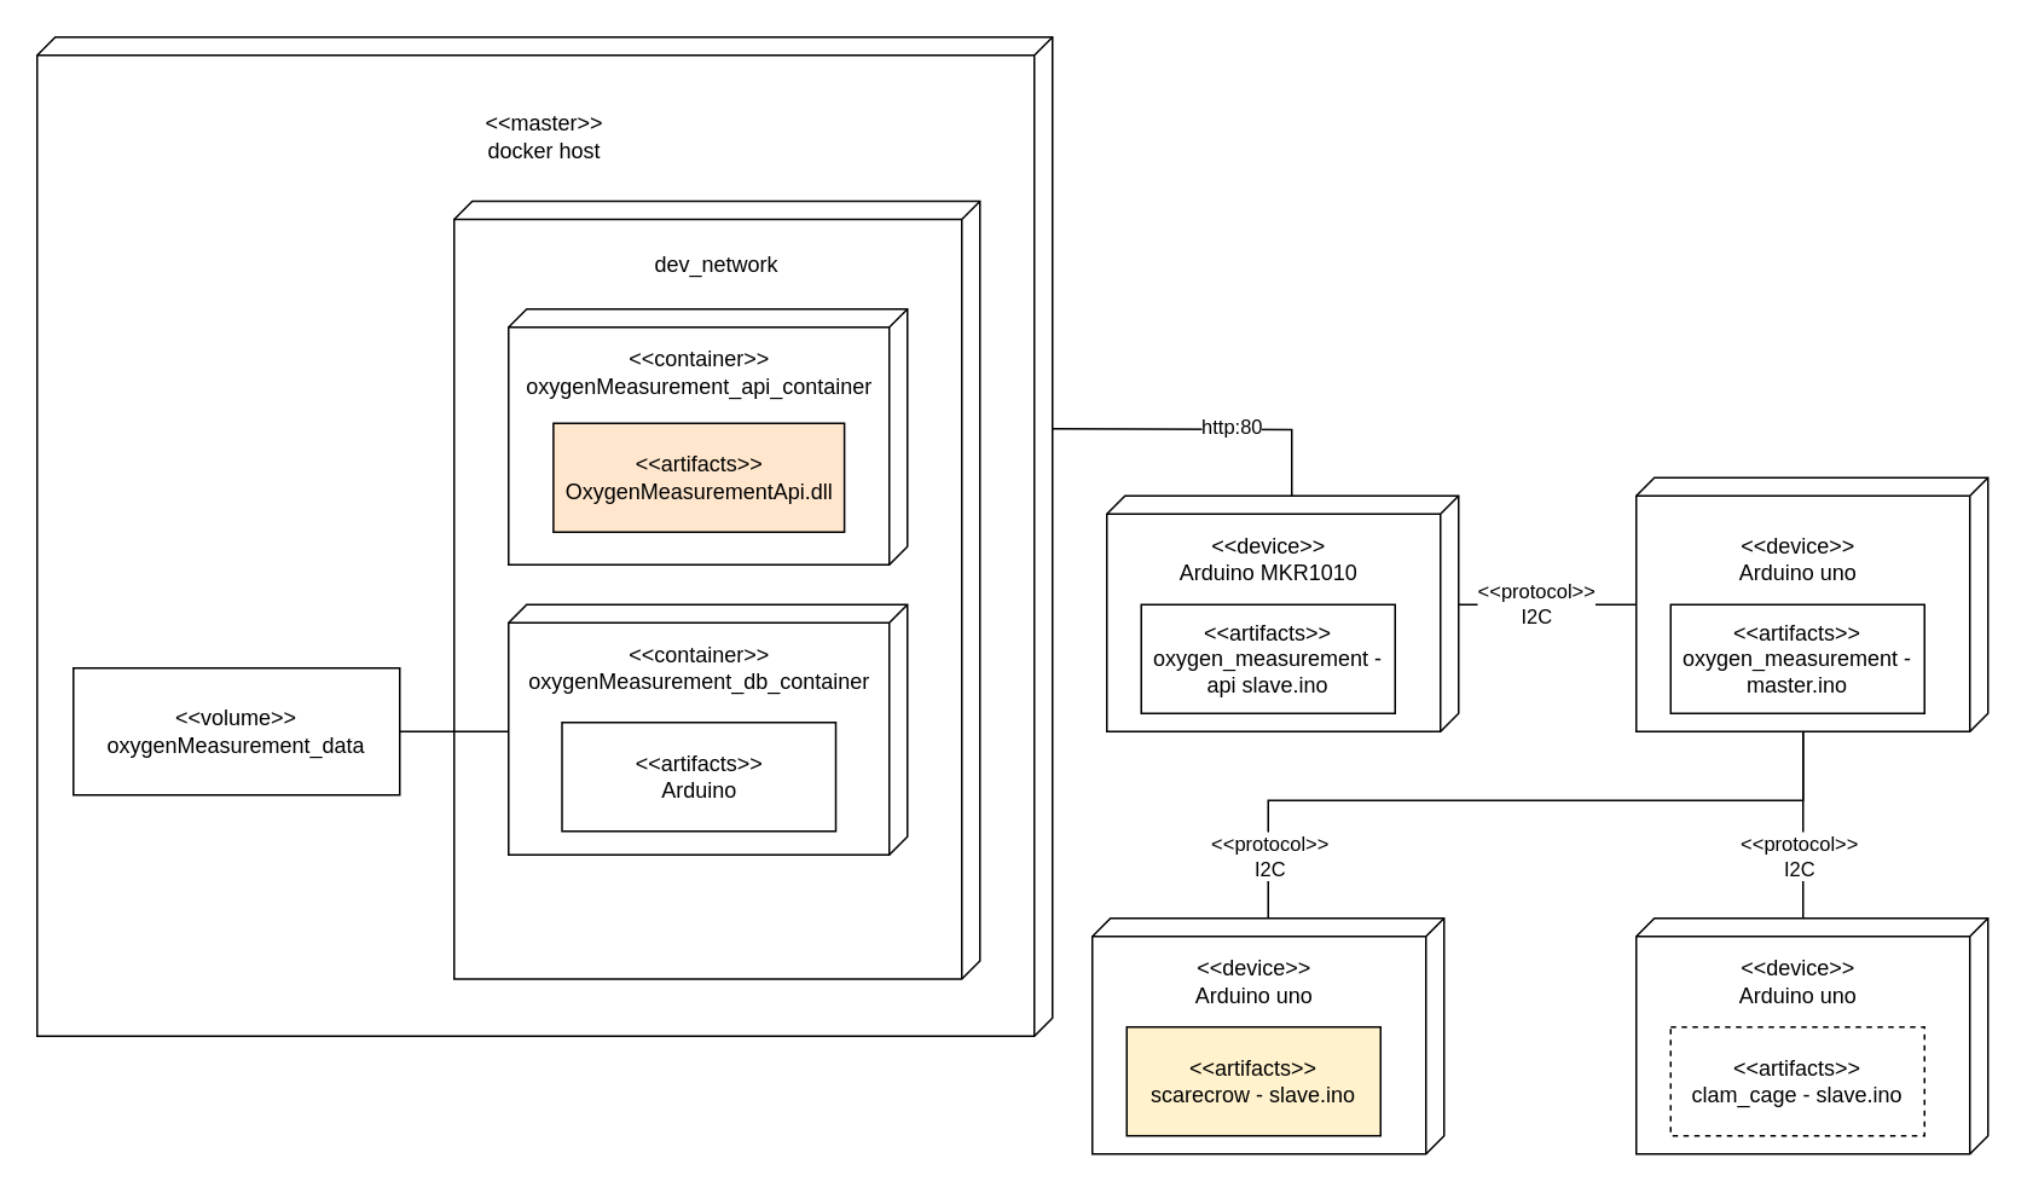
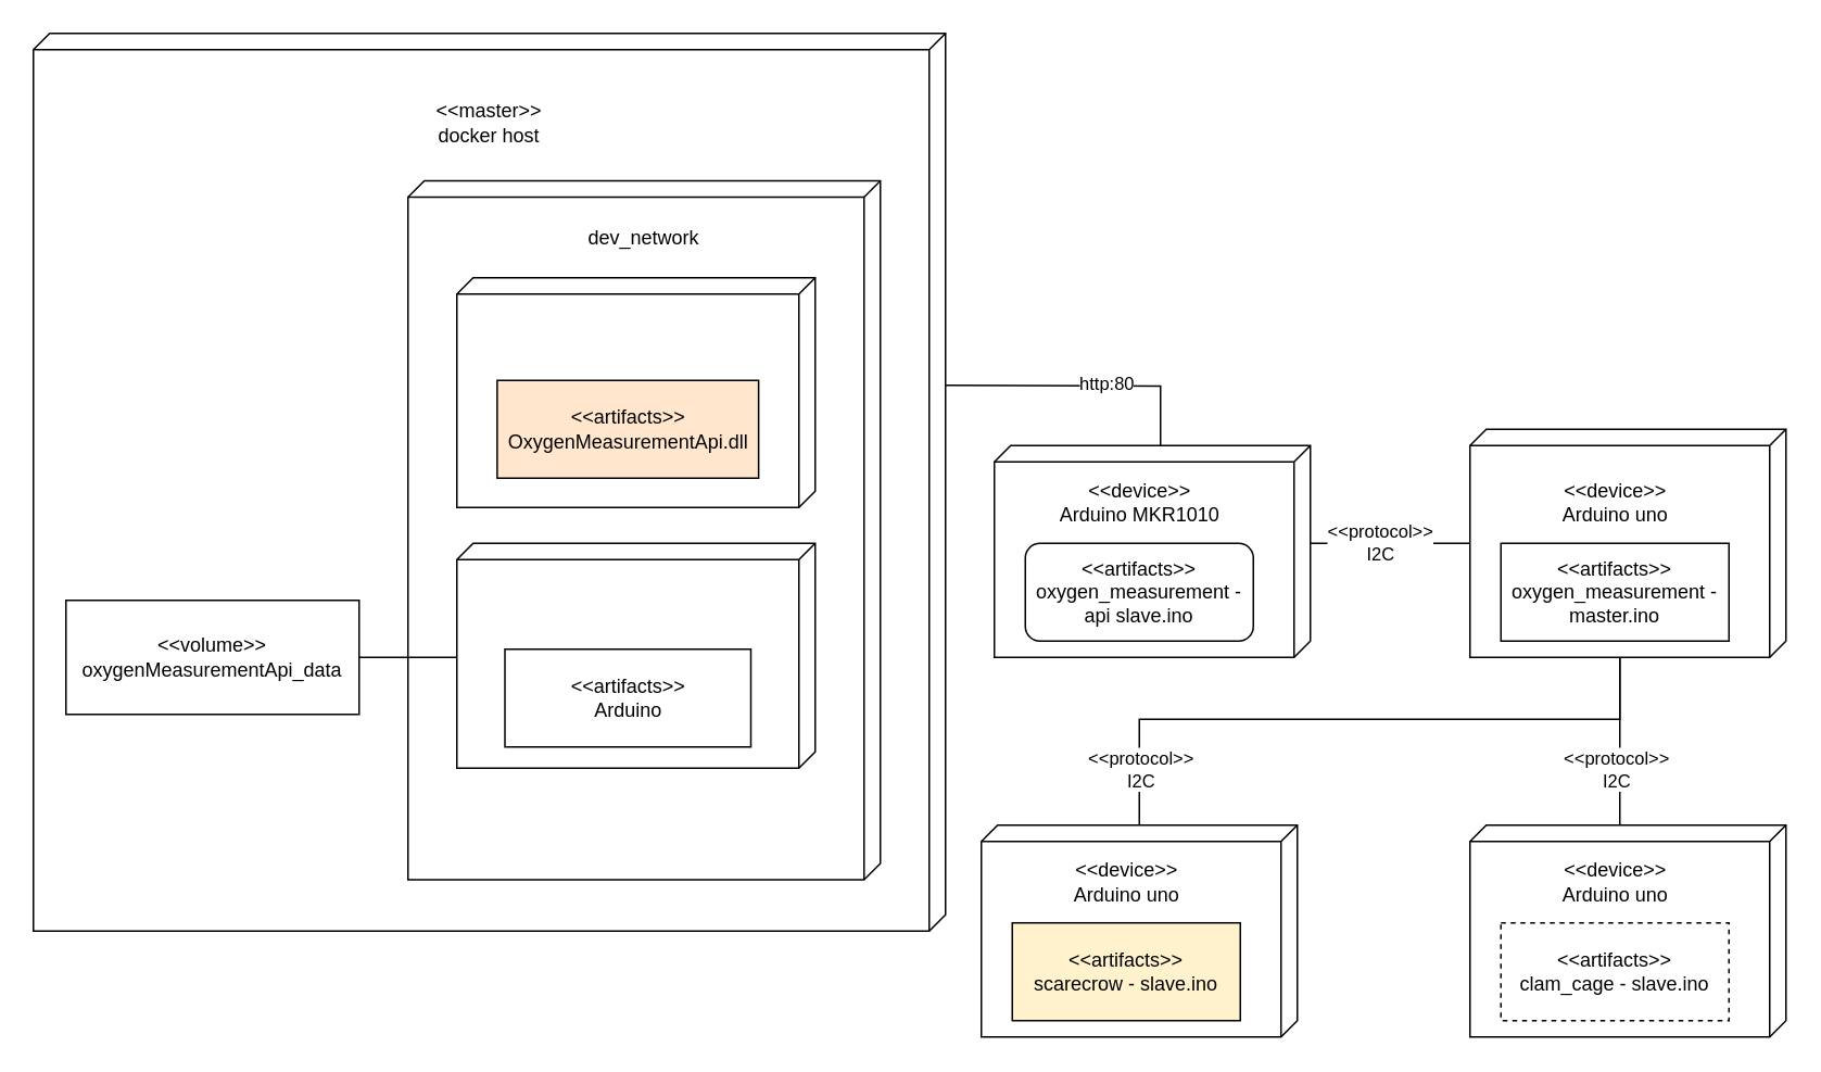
  <mxCell id="0" />
  <mxCell id="1" parent="0" />
  <mxCell id="2" style="edgeStyle=orthogonalEdgeStyle;rounded=0;orthogonalLoop=1;jettySize=auto;html=1;entryX=0;entryY=0;entryDx=0;entryDy=92;entryPerimeter=0;exitX=0;exitY=0;exitDx=140;exitDy=102;exitPerimeter=0;endArrow=none;endFill=0;" parent="1" source="6" target="15" edge="1"><mxGeometry relative="1" as="geometry"><mxPoint x="1017.1" y="473" as="sourcePoint" /><mxPoint x="1090" y="535" as="targetPoint" /><Array as="points"><mxPoint x="1002" y="535" /></Array></mxGeometry></mxCell>
  <mxCell id="3" value="&amp;lt;&amp;lt;protocol&amp;gt;&amp;gt;&lt;br style=&quot;border-color: var(--border-color);&quot;&gt;I2C" style="edgeLabel;html=1;align=center;verticalAlign=middle;resizable=0;points=[];" vertex="1" connectable="0" parent="2"><mxGeometry x="0.496" y="-1" relative="1" as="geometry"><mxPoint x="-2" y="-60" as="offset" /></mxGeometry></mxCell>
  <mxCell id="4" style="edgeStyle=orthogonalEdgeStyle;rounded=0;orthogonalLoop=1;jettySize=auto;html=1;entryX=0;entryY=0;entryDx=0;entryDy=92;entryPerimeter=0;endArrow=none;endFill=0;exitX=0;exitY=0;exitDx=140;exitDy=102;exitPerimeter=0;" parent="1" source="6" target="12" edge="1"><mxGeometry relative="1" as="geometry"><mxPoint x="960" y="443" as="sourcePoint" /><mxPoint x="900" y="535" as="targetPoint" /><Array as="points"><mxPoint x="994" y="441" /><mxPoint x="699" y="441" /><mxPoint x="699" y="506" /></Array></mxGeometry></mxCell>
  <mxCell id="5" value="&amp;lt;&amp;lt;protocol&amp;gt;&amp;gt;&lt;br&gt;I2C" style="edgeLabel;html=1;align=center;verticalAlign=middle;resizable=0;points=[];" parent="4" vertex="1" connectable="0"><mxGeometry x="-0.254" y="1" relative="1" as="geometry"><mxPoint x="-183" y="29" as="offset" /></mxGeometry></mxCell>
  <mxCell id="6" value="" style="verticalAlign=top;align=left;shape=cube;size=10;direction=south;fontStyle=0;html=1;boundedLbl=1;spacingLeft=5;whiteSpace=wrap;" vertex="1" parent="1"><mxGeometry x="902" y="263" width="194" height="140" as="geometry" /></mxCell>
  <mxCell id="7" value="&amp;lt;&amp;lt;artifacts&amp;gt;&amp;gt;&lt;br style=&quot;border-color: var(--border-color);&quot;&gt;oxygen_measurement - master.ino" style="html=1;align=center;verticalAlign=middle;dashed=0;whiteSpace=wrap;" vertex="1" parent="1"><mxGeometry x="921" y="333" width="140" height="60" as="geometry" /></mxCell>
  <mxCell id="8" value="&amp;lt;&amp;lt;device&amp;gt;&amp;gt;&lt;br&gt;Arduino uno" style="text;html=1;align=center;verticalAlign=middle;resizable=0;points=[];autosize=1;strokeColor=none;" vertex="1" parent="1"><mxGeometry x="951" y="293" width="80" height="30" as="geometry" /></mxCell>
  <mxCell id="9" value="" style="verticalAlign=top;align=left;shape=cube;size=10;direction=south;fontStyle=0;html=1;boundedLbl=1;spacingLeft=5;whiteSpace=wrap;" vertex="1" parent="1"><mxGeometry x="610" y="273" width="194" height="130" as="geometry" /></mxCell>
- <mxCell id="10" value="&amp;lt;&amp;lt;artifacts&amp;gt;&amp;gt;&lt;br style=&quot;border-color: var(--border-color);&quot;&gt;oxygen_measurement - api slave.ino" style="html=1;align=center;verticalAlign=middle;dashed=0;whiteSpace=wrap;" vertex="1" parent="1"><mxGeometry x="629" y="333" width="140" height="60" as="geometry" /></mxCell>
+ <mxCell id="10" value="&amp;lt;&amp;lt;artifacts&amp;gt;&amp;gt;&lt;br style=&quot;border-color: var(--border-color);&quot;&gt;oxygen_measurement - api slave.ino" style="html=1;align=center;verticalAlign=middle;dashed=0;whiteSpace=wrap;rounded=1;" vertex="1" parent="1"><mxGeometry x="629" y="333" width="140" height="60" as="geometry" /></mxCell>
  <mxCell id="11" value="&amp;lt;&amp;lt;device&amp;gt;&amp;gt;&lt;br&gt;Arduino MKR1010" style="text;html=1;align=center;verticalAlign=middle;resizable=0;points=[];autosize=1;strokeColor=none;" vertex="1" parent="1"><mxGeometry x="639" y="288" width="120" height="40" as="geometry" /></mxCell>
  <mxCell id="12" value="" style="verticalAlign=top;align=left;shape=cube;size=10;direction=south;fontStyle=0;html=1;boundedLbl=1;spacingLeft=5;whiteSpace=wrap;" vertex="1" parent="1"><mxGeometry x="602" y="505.98" width="194" height="130" as="geometry" /></mxCell>
  <mxCell id="13" value="&amp;lt;&amp;lt;artifacts&amp;gt;&amp;gt;&lt;br style=&quot;border-color: var(--border-color);&quot;&gt;scarecrow - slave.ino" style="html=1;align=center;verticalAlign=middle;dashed=0;whiteSpace=wrap;fillColor=#fff2cc;" vertex="1" parent="1"><mxGeometry x="621" y="565.98" width="140" height="60" as="geometry" /></mxCell>
  <mxCell id="14" value="&amp;lt;&amp;lt;device&amp;gt;&amp;gt;&lt;br&gt;Arduino uno" style="text;html=1;align=center;verticalAlign=middle;resizable=0;points=[];autosize=1;strokeColor=none;" vertex="1" parent="1"><mxGeometry x="646" y="520.98" width="90" height="40" as="geometry" /></mxCell>
  <mxCell id="15" value="" style="verticalAlign=top;align=left;shape=cube;size=10;direction=south;fontStyle=0;html=1;boundedLbl=1;spacingLeft=5;whiteSpace=wrap;" vertex="1" parent="1"><mxGeometry x="902" y="505.98" width="194" height="130" as="geometry" /></mxCell>
  <mxCell id="16" value="&amp;lt;&amp;lt;artifacts&amp;gt;&amp;gt;&lt;br style=&quot;border-color: var(--border-color);&quot;&gt;clam_cage - slave.ino" style="html=1;align=center;verticalAlign=middle;dashed=1;whiteSpace=wrap;" vertex="1" parent="1"><mxGeometry x="921" y="565.98" width="140" height="60" as="geometry" /></mxCell>
  <mxCell id="17" value="&amp;lt;&amp;lt;device&amp;gt;&amp;gt;&lt;br&gt;Arduino uno" style="text;html=1;align=center;verticalAlign=middle;resizable=0;points=[];autosize=1;strokeColor=none;" vertex="1" parent="1"><mxGeometry x="946" y="520.98" width="90" height="40" as="geometry" /></mxCell>
  <mxCell id="18" style="edgeStyle=orthogonalEdgeStyle;rounded=0;orthogonalLoop=1;jettySize=auto;html=1;entryX=0;entryY=0;entryDx=60;entryDy=0;entryPerimeter=0;endArrow=none;endFill=0;" edge="1" parent="1" source="6" target="9"><mxGeometry relative="1" as="geometry" /></mxCell>
  <mxCell id="19" value="&amp;lt;&amp;lt;protocol&amp;gt;&amp;gt;&lt;br style=&quot;border-color: var(--border-color);&quot;&gt;I2C" style="edgeLabel;html=1;align=center;verticalAlign=middle;resizable=0;points=[];" vertex="1" connectable="0" parent="18"><mxGeometry x="0.149" y="-1" relative="1" as="geometry"><mxPoint as="offset" /></mxGeometry></mxCell>
  <mxCell id="20" value="" style="verticalAlign=top;align=left;shape=cube;size=10;direction=south;fontStyle=0;html=1;boundedLbl=1;spacingLeft=5;whiteSpace=wrap;" vertex="1" parent="1"><mxGeometry x="20" y="20" width="560" height="551" as="geometry" /></mxCell>
  <mxCell id="21" value="&amp;lt;&amp;lt;master&amp;gt;&amp;gt;&lt;br style=&quot;border-color: var(--border-color);&quot;&gt;docker host" style="text;html=1;strokeColor=none;fillColor=none;align=center;verticalAlign=middle;whiteSpace=wrap;rounded=0;" vertex="1" parent="1"><mxGeometry x="270" y="60" width="60" height="30" as="geometry" /></mxCell>
  <mxCell id="22" value="" style="verticalAlign=top;align=left;shape=cube;size=10;direction=south;fontStyle=0;html=1;boundedLbl=1;spacingLeft=5;whiteSpace=wrap;" vertex="1" parent="1"><mxGeometry x="250" y="110.5" width="290" height="429" as="geometry" /></mxCell>
  <mxCell id="23" value="dev_network" style="text;html=1;strokeColor=none;fillColor=none;align=center;verticalAlign=middle;whiteSpace=wrap;rounded=0;" vertex="1" parent="1"><mxGeometry x="365" y="131" width="60" height="30" as="geometry" /></mxCell>
- <mxCell id="24" value="&amp;lt;&amp;lt;volume&amp;gt;&amp;gt;&lt;br style=&quot;border-color: var(--border-color);&quot;&gt;oxygenMeasurement_data" style="rounded=0;whiteSpace=wrap;html=1;" vertex="1" parent="1"><mxGeometry x="40" y="368" width="180" height="70" as="geometry" /></mxCell>
+ <mxCell id="24" value="&amp;lt;&amp;lt;volume&amp;gt;&amp;gt;&lt;br style=&quot;border-color: var(--border-color);&quot;&gt;oxygenMeasurementApi_data" style="rounded=0;whiteSpace=wrap;html=1;" vertex="1" parent="1"><mxGeometry x="40" y="368" width="180" height="70" as="geometry" /></mxCell>
  <mxCell id="25" value="" style="verticalAlign=top;align=left;shape=cube;size=10;direction=south;fontStyle=0;html=1;boundedLbl=1;spacingLeft=5;whiteSpace=wrap;" vertex="1" parent="1"><mxGeometry x="280" y="170" width="220" height="141" as="geometry" /></mxCell>
  <mxCell id="26" value="&amp;lt;&amp;lt;artifacts&amp;gt;&amp;gt;&lt;br style=&quot;border-color: var(--border-color);&quot;&gt;OxygenMeasurementApi.dll" style="html=1;align=center;verticalAlign=middle;dashed=0;whiteSpace=wrap;fillColor=#ffe6cc;" vertex="1" parent="1"><mxGeometry x="304.75" y="233" width="160.5" height="60" as="geometry" /></mxCell>
- <mxCell id="27" value="&amp;lt;&amp;lt;container&amp;gt;&amp;gt;&lt;br style=&quot;border-color: var(--border-color);&quot;&gt;&lt;span style=&quot;&quot;&gt;oxygenMeasurement_api_container&lt;/span&gt;" style="text;html=1;align=center;verticalAlign=middle;resizable=0;points=[];autosize=1;strokeColor=none;" vertex="1" parent="1"><mxGeometry x="280" y="185" width="210" height="40" as="geometry" /></mxCell>
  <mxCell id="28" value="" style="verticalAlign=top;align=left;shape=cube;size=10;direction=south;fontStyle=0;html=1;boundedLbl=1;spacingLeft=5;whiteSpace=wrap;" vertex="1" parent="1"><mxGeometry x="280" y="333" width="220" height="138" as="geometry" /></mxCell>
  <mxCell id="29" value="&amp;lt;&amp;lt;artifacts&amp;gt;&amp;gt;&lt;br style=&quot;border-color: var(--border-color);&quot;&gt;Arduino" style="html=1;align=center;verticalAlign=middle;dashed=0;whiteSpace=wrap;" vertex="1" parent="1"><mxGeometry x="309.5" y="398" width="151" height="60" as="geometry" /></mxCell>
- <mxCell id="30" value="&amp;lt;&amp;lt;container&amp;gt;&amp;gt;&lt;br style=&quot;border-color: var(--border-color);&quot;&gt;&lt;span style=&quot;&quot;&gt;oxygenMeasurement_db_container&lt;/span&gt;" style="text;html=1;align=center;verticalAlign=middle;resizable=0;points=[];autosize=1;strokeColor=none;" vertex="1" parent="1"><mxGeometry x="280" y="348" width="210" height="40" as="geometry" /></mxCell>
  <mxCell id="31" style="edgeStyle=orthogonalEdgeStyle;rounded=0;orthogonalLoop=1;jettySize=auto;html=1;entryX=0;entryY=0;entryDx=70;entryDy=220;entryPerimeter=0;endArrow=none;endFill=0;" edge="1" parent="1" source="24" target="28"><mxGeometry relative="1" as="geometry" /></mxCell>
  <mxCell id="32" style="edgeStyle=orthogonalEdgeStyle;rounded=0;orthogonalLoop=1;jettySize=auto;html=1;entryX=0;entryY=0;entryDx=0;entryDy=92;entryPerimeter=0;endArrow=none;endFill=0;" edge="1" parent="1" target="9"><mxGeometry relative="1" as="geometry"><mxPoint x="580" y="236" as="sourcePoint" /></mxGeometry></mxCell>
  <mxCell id="33" value="http:80" style="edgeLabel;html=1;align=center;verticalAlign=middle;resizable=0;points=[];" vertex="1" connectable="0" parent="32"><mxGeometry x="0.027" y="1" relative="1" as="geometry"><mxPoint x="11" y="-1" as="offset" /></mxGeometry></mxCell>
